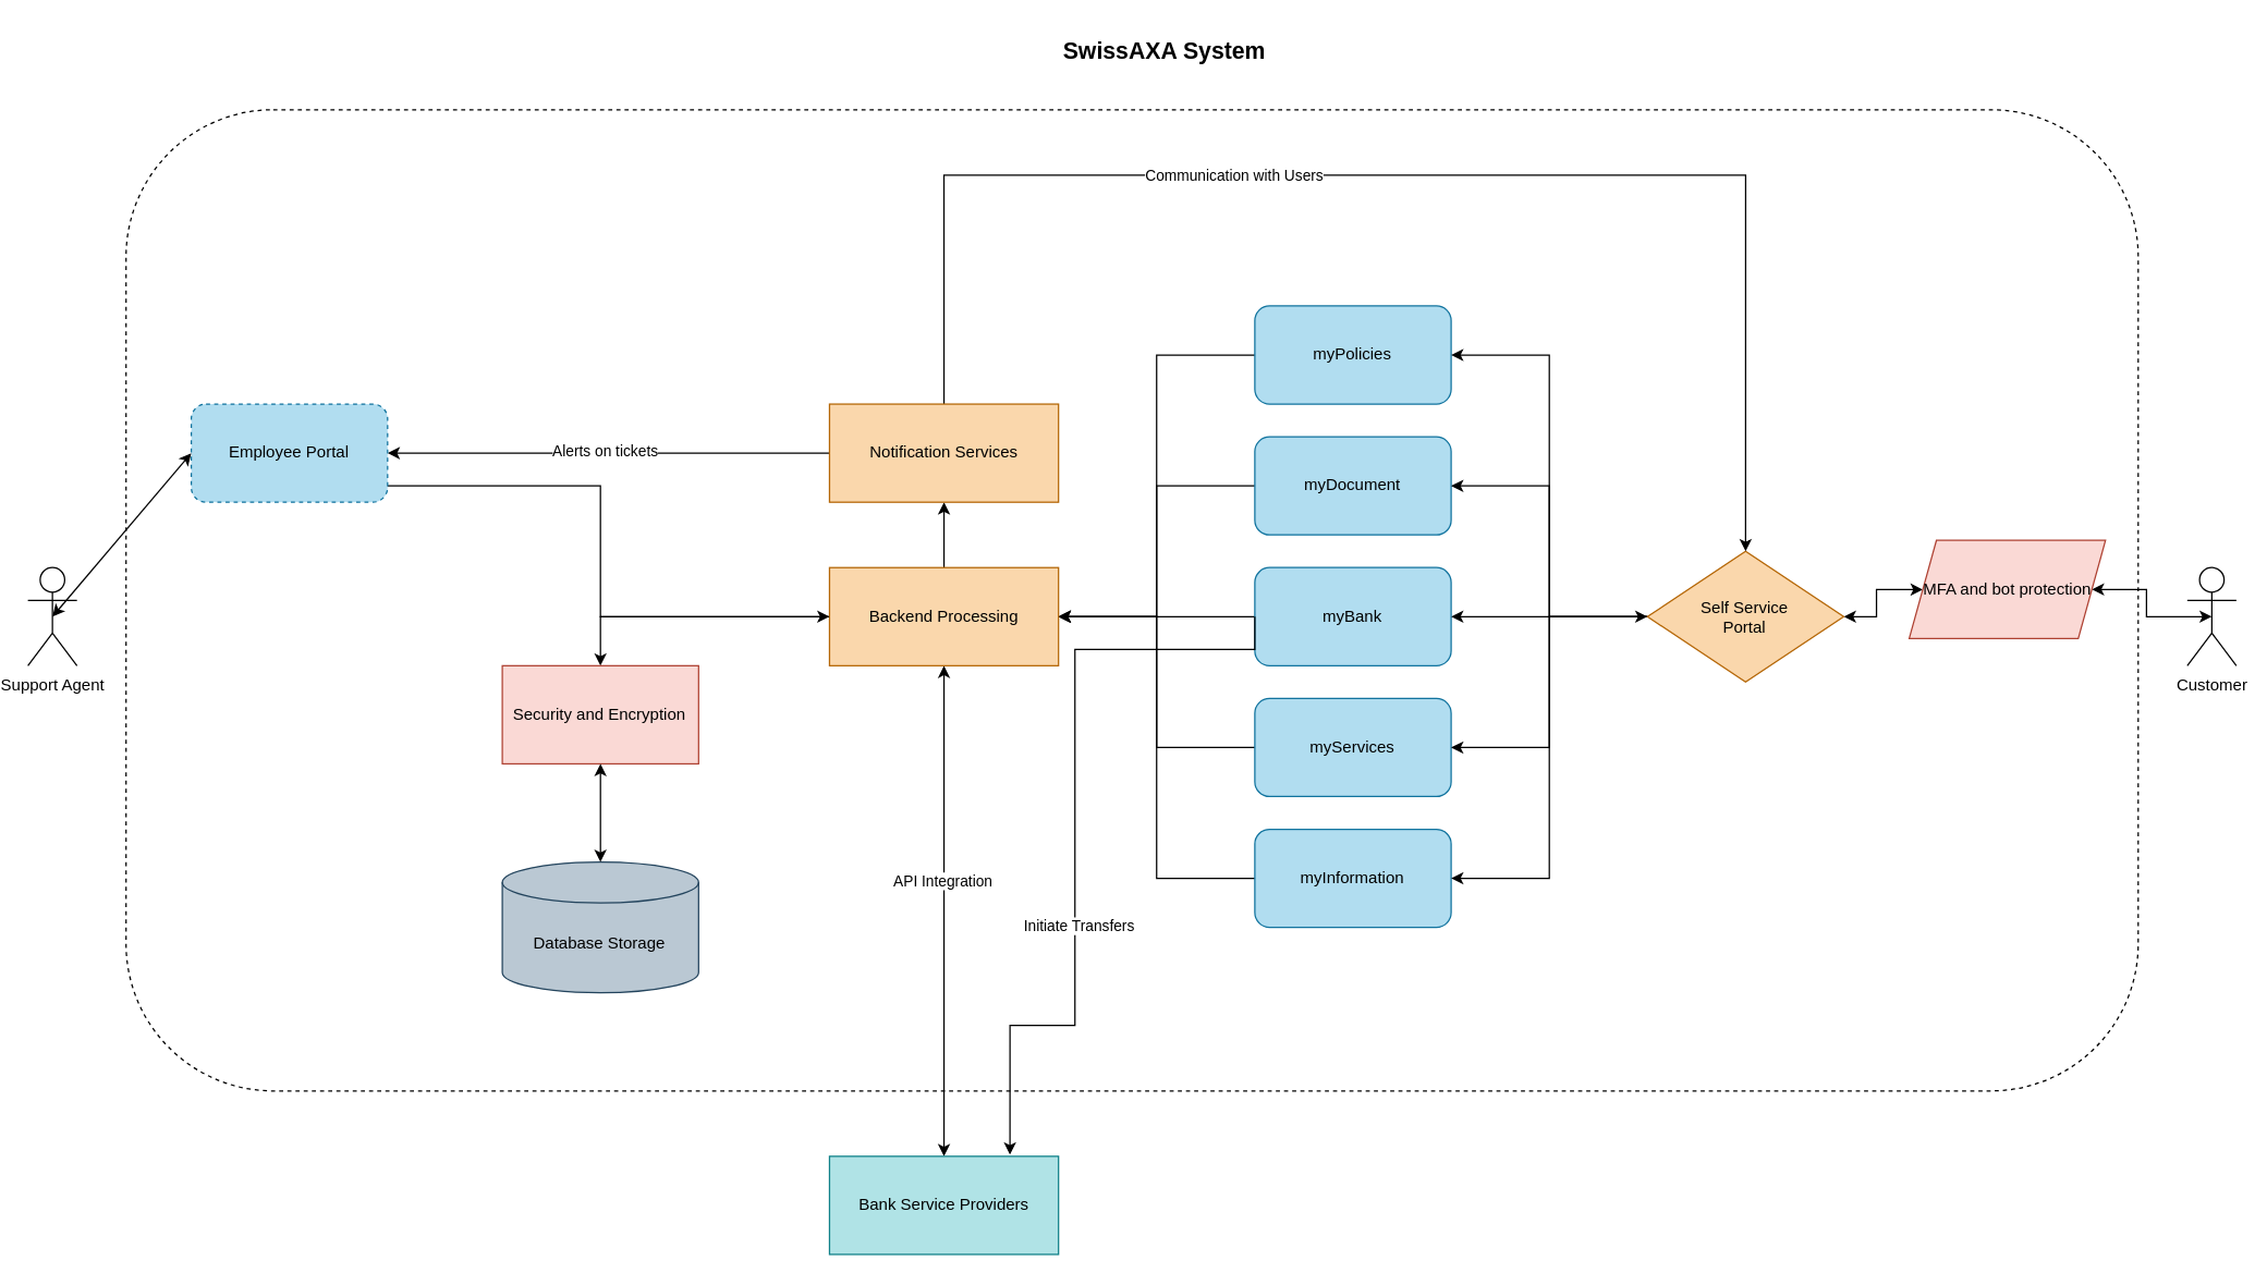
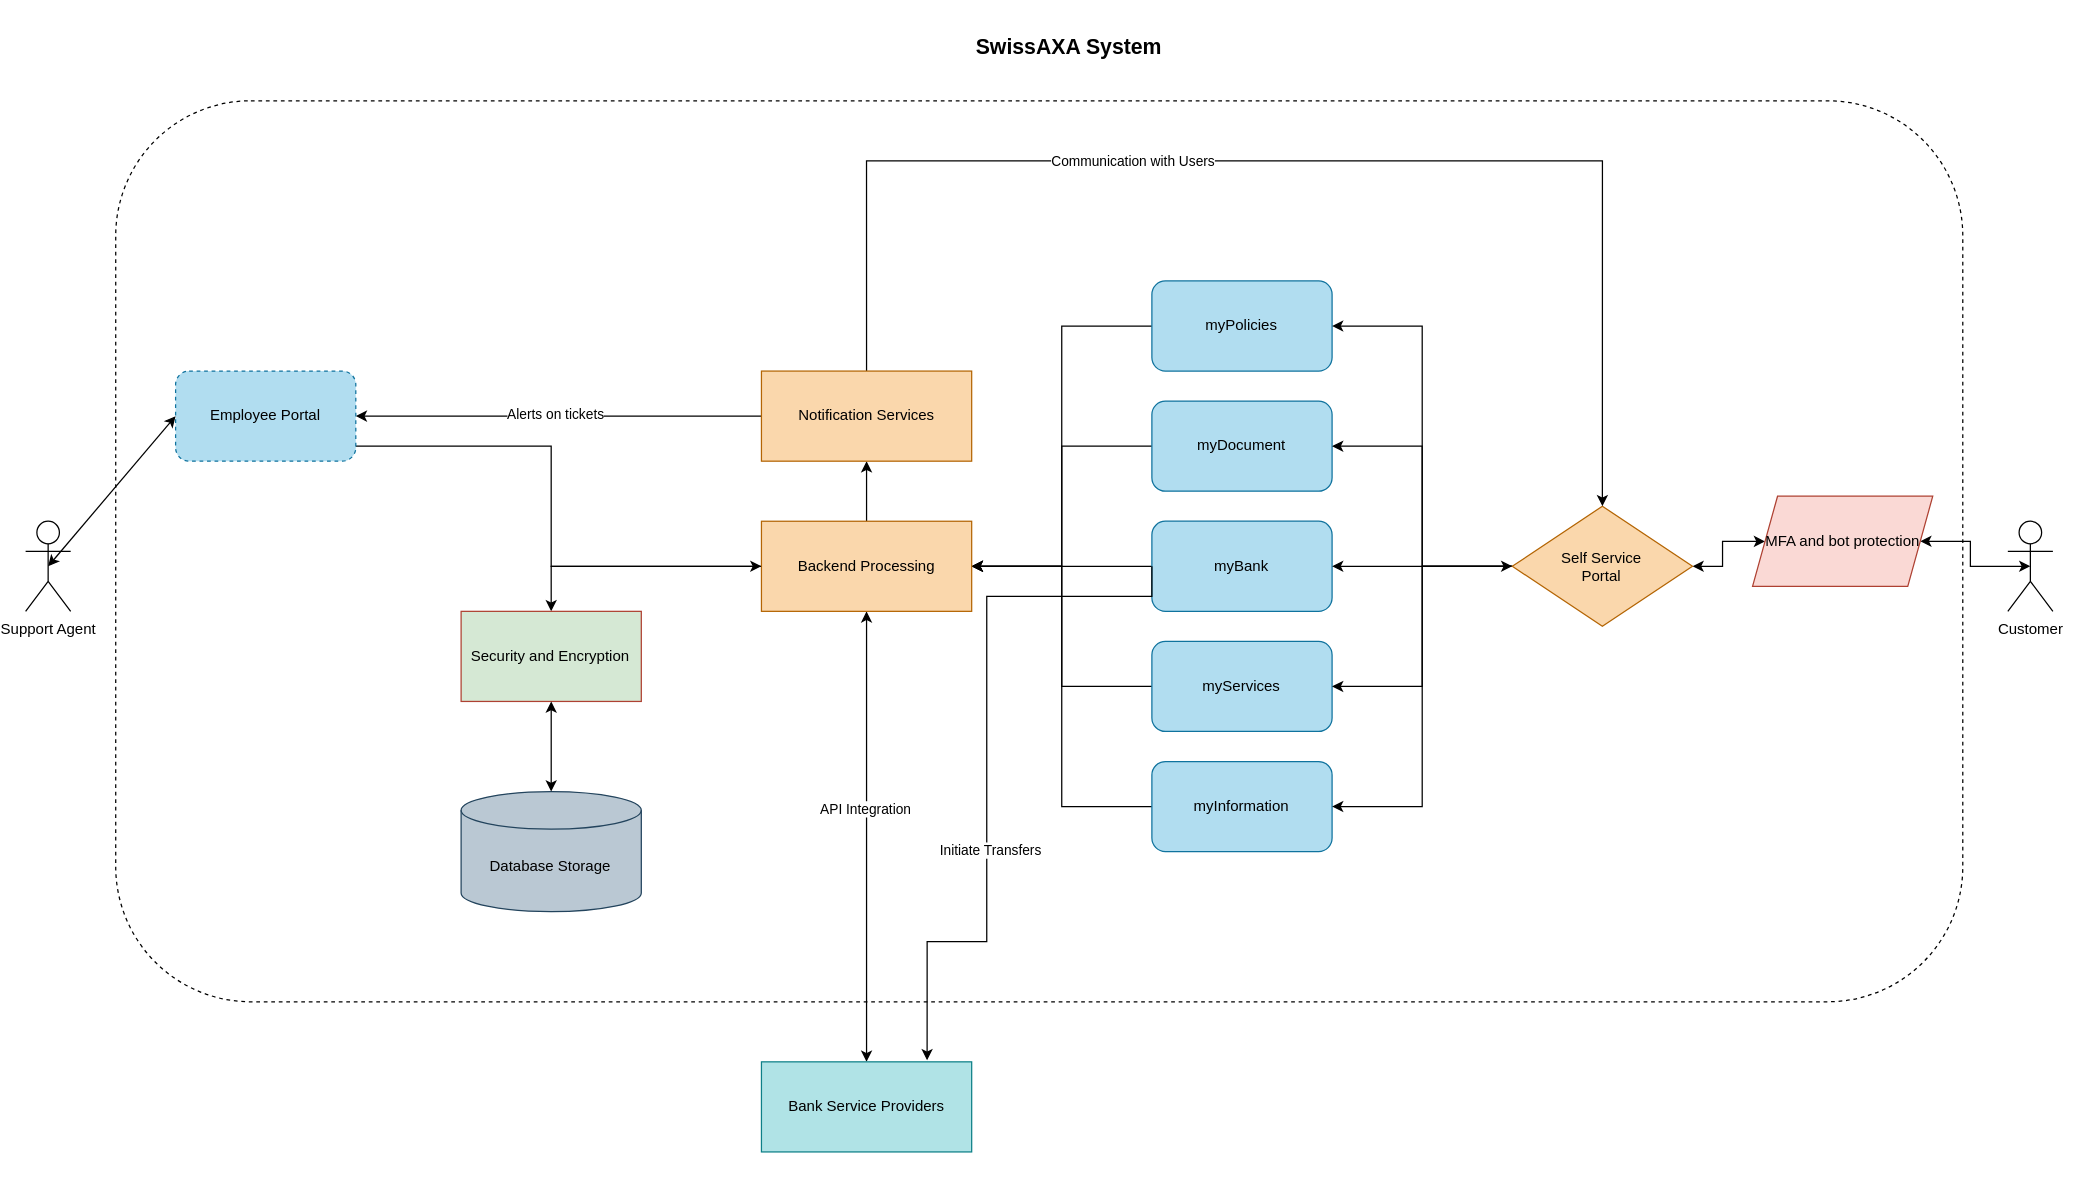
  <mxCell id="0" />
  <mxCell id="1" parent="0" />
  <mxCell id="2" value="" style="group" vertex="1" connectable="0" parent="1"><mxGeometry x="20" y="20" width="1622.01" height="901.11" as="geometry" /></mxCell>
  <mxCell id="3" value="" style="rounded=1;whiteSpace=wrap;html=1;fillColor=none;dashed=1;" vertex="1" parent="2"><mxGeometry x="72.089" y="60.074" width="1477.831" height="720.888" as="geometry" /></mxCell>
  <mxCell id="4" value="Database Storage" style="rounded=1;whiteSpace=wrap;html=1;fillColor=#bac8d3;strokeColor=#23445d;shape=cylinder3;boundedLbl=1;backgroundOutline=1;size=15;" vertex="1" parent="2"><mxGeometry x="348.432" y="612.755" width="144.179" height="96.118" as="geometry" /></mxCell>
  <mxCell id="5" style="edgeStyle=orthogonalEdgeStyle;rounded=0;orthogonalLoop=1;jettySize=auto;html=1;exitX=0;exitY=0.5;exitDx=0;exitDy=0;entryX=1;entryY=0.5;entryDx=0;entryDy=0;" edge="1" parent="2" source="6" target="29"><mxGeometry relative="1" as="geometry" /></mxCell>
  <mxCell id="6" value="myPolicies" style="rounded=1;whiteSpace=wrap;html=1;fillColor=#b1ddf0;strokeColor=#10739e;" vertex="1" parent="2"><mxGeometry x="901.117" y="204.252" width="144.179" height="72.089" as="geometry" /></mxCell>
  <mxCell id="7" style="edgeStyle=orthogonalEdgeStyle;rounded=0;orthogonalLoop=1;jettySize=auto;html=1;exitX=0;exitY=0.5;exitDx=0;exitDy=0;entryX=1;entryY=0.5;entryDx=0;entryDy=0;" edge="1" parent="2" source="8" target="29"><mxGeometry relative="1" as="geometry" /></mxCell>
  <mxCell id="8" value="myDocument" style="rounded=1;whiteSpace=wrap;html=1;fillColor=#b1ddf0;strokeColor=#10739e;" vertex="1" parent="2"><mxGeometry x="901.117" y="300.37" width="144.179" height="72.089" as="geometry" /></mxCell>
  <mxCell id="9" style="edgeStyle=orthogonalEdgeStyle;rounded=0;orthogonalLoop=1;jettySize=auto;html=1;exitX=0;exitY=0.5;exitDx=0;exitDy=0;entryX=1;entryY=0.5;entryDx=0;entryDy=0;" edge="1" parent="2" source="10" target="29"><mxGeometry relative="1" as="geometry" /></mxCell>
  <mxCell id="10" value="myBank" style="rounded=1;whiteSpace=wrap;html=1;fillColor=#b1ddf0;strokeColor=#10739e;" vertex="1" parent="2"><mxGeometry x="901.117" y="396.488" width="144.179" height="72.089" as="geometry" /></mxCell>
  <mxCell id="11" style="edgeStyle=orthogonalEdgeStyle;rounded=0;orthogonalLoop=1;jettySize=auto;html=1;exitX=0;exitY=0.5;exitDx=0;exitDy=0;entryX=1;entryY=0.5;entryDx=0;entryDy=0;" edge="1" parent="2" source="12" target="29"><mxGeometry relative="1" as="geometry" /></mxCell>
  <mxCell id="12" value="myServices" style="rounded=1;whiteSpace=wrap;html=1;fillColor=#b1ddf0;strokeColor=#10739e;" vertex="1" parent="2"><mxGeometry x="901.117" y="492.607" width="144.179" height="72.089" as="geometry" /></mxCell>
  <mxCell id="13" style="edgeStyle=orthogonalEdgeStyle;rounded=0;orthogonalLoop=1;jettySize=auto;html=1;exitX=0;exitY=0.5;exitDx=0;exitDy=0;entryX=1;entryY=0.5;entryDx=0;entryDy=0;" edge="1" parent="2" source="14" target="29"><mxGeometry relative="1" as="geometry" /></mxCell>
  <mxCell id="14" value="myInformation" style="rounded=1;whiteSpace=wrap;html=1;fillColor=#b1ddf0;strokeColor=#10739e;" vertex="1" parent="2"><mxGeometry x="901.117" y="588.725" width="144.179" height="72.089" as="geometry" /></mxCell>
  <mxCell id="15" style="edgeStyle=orthogonalEdgeStyle;rounded=0;orthogonalLoop=1;jettySize=auto;html=1;entryX=1;entryY=0.5;entryDx=0;entryDy=0;startArrow=classic;startFill=1;" edge="1" parent="2" source="24" target="22"><mxGeometry relative="1" as="geometry" /></mxCell>
  <mxCell id="16" value="Customer" style="shape=umlActor;verticalLabelPosition=bottom;verticalAlign=top;html=1;outlineConnect=0;" vertex="1" parent="2"><mxGeometry x="1585.965" y="396.488" width="36.045" height="72.089" as="geometry" /></mxCell>
  <mxCell id="17" style="edgeStyle=orthogonalEdgeStyle;rounded=0;orthogonalLoop=1;jettySize=auto;html=1;exitX=0;exitY=0.5;exitDx=0;exitDy=0;entryX=1;entryY=0.5;entryDx=0;entryDy=0;" edge="1" parent="2" source="22" target="6"><mxGeometry relative="1" as="geometry"><Array as="points"><mxPoint x="1117.385" y="432.533" /><mxPoint x="1117.385" y="240.296" /></Array></mxGeometry></mxCell>
  <mxCell id="18" style="edgeStyle=orthogonalEdgeStyle;rounded=0;orthogonalLoop=1;jettySize=auto;html=1;exitX=0;exitY=0.5;exitDx=0;exitDy=0;entryX=1;entryY=0.5;entryDx=0;entryDy=0;" edge="1" parent="2" source="22" target="8"><mxGeometry relative="1" as="geometry"><Array as="points"><mxPoint x="1117.385" y="432.533" /><mxPoint x="1117.385" y="336.414" /></Array></mxGeometry></mxCell>
  <mxCell id="19" style="edgeStyle=orthogonalEdgeStyle;rounded=0;orthogonalLoop=1;jettySize=auto;html=1;exitX=0;exitY=0.5;exitDx=0;exitDy=0;entryX=1;entryY=0.5;entryDx=0;entryDy=0;" edge="1" parent="2" source="22" target="10"><mxGeometry relative="1" as="geometry" /></mxCell>
  <mxCell id="20" style="edgeStyle=orthogonalEdgeStyle;rounded=0;orthogonalLoop=1;jettySize=auto;html=1;exitX=0;exitY=0.5;exitDx=0;exitDy=0;entryX=1;entryY=0.5;entryDx=0;entryDy=0;" edge="1" parent="2" source="22" target="12"><mxGeometry relative="1" as="geometry"><Array as="points"><mxPoint x="1117.385" y="432.533" /><mxPoint x="1117.385" y="528.651" /></Array></mxGeometry></mxCell>
  <mxCell id="21" style="edgeStyle=orthogonalEdgeStyle;rounded=0;orthogonalLoop=1;jettySize=auto;html=1;exitX=0;exitY=0.5;exitDx=0;exitDy=0;entryX=1;entryY=0.5;entryDx=0;entryDy=0;startArrow=classic;startFill=1;" edge="1" parent="2" source="22" target="14"><mxGeometry relative="1" as="geometry"><Array as="points"><mxPoint x="1117.385" y="432.533" /><mxPoint x="1117.385" y="624.77" /></Array></mxGeometry></mxCell>
  <mxCell id="22" value="Self Service&lt;br&gt;Portal" style="rhombus;whiteSpace=wrap;html=1;fillColor=#fad7ac;strokeColor=#b46504;" vertex="1" parent="2"><mxGeometry x="1189.474" y="384.474" width="144.179" height="96.118" as="geometry" /></mxCell>
  <mxCell id="23" value="" style="edgeStyle=orthogonalEdgeStyle;rounded=0;orthogonalLoop=1;jettySize=auto;html=1;entryX=1;entryY=0.5;entryDx=0;entryDy=0;startArrow=classic;startFill=1;exitX=0.5;exitY=0.5;exitDx=0;exitDy=0;exitPerimeter=0;" edge="1" parent="2" source="16" target="24"><mxGeometry relative="1" as="geometry"><mxPoint x="1585.965" y="432.533" as="sourcePoint" /><mxPoint x="1333.653" y="432.533" as="targetPoint" /></mxGeometry></mxCell>
  <mxCell id="24" value="MFA and bot protection" style="shape=parallelogram;perimeter=parallelogramPerimeter;whiteSpace=wrap;html=1;fixedSize=1;fillColor=#fad9d5;strokeColor=#ae4132;" vertex="1" parent="2"><mxGeometry x="1381.712" y="376.488" width="144.179" height="72.089" as="geometry" /></mxCell>
  <mxCell id="25" style="edgeStyle=orthogonalEdgeStyle;rounded=0;orthogonalLoop=1;jettySize=auto;html=1;exitX=0.5;exitY=1;exitDx=0;exitDy=0;entryX=0.5;entryY=0;entryDx=0;entryDy=0;startArrow=classic;startFill=1;" edge="1" parent="2" source="29" target="30"><mxGeometry relative="1" as="geometry" /></mxCell>
  <mxCell id="26" value="API Integration" style="edgeLabel;html=1;align=center;verticalAlign=middle;resizable=0;points=[];" vertex="1" connectable="0" parent="25"><mxGeometry x="-0.125" y="-1" relative="1" as="geometry"><mxPoint as="offset" /></mxGeometry></mxCell>
  <mxCell id="27" style="edgeStyle=orthogonalEdgeStyle;rounded=0;orthogonalLoop=1;jettySize=auto;html=1;exitX=0.5;exitY=0;exitDx=0;exitDy=0;entryX=0.5;entryY=1;entryDx=0;entryDy=0;" edge="1" parent="2" source="29" target="35"><mxGeometry relative="1" as="geometry" /></mxCell>
  <mxCell id="28" style="edgeStyle=orthogonalEdgeStyle;rounded=0;orthogonalLoop=1;jettySize=auto;html=1;exitX=0;exitY=0.5;exitDx=0;exitDy=0;entryX=0.5;entryY=0;entryDx=0;entryDy=0;" edge="1" parent="2" source="29" target="40"><mxGeometry relative="1" as="geometry" /></mxCell>
  <mxCell id="29" value="Backend Processing" style="rounded=0;whiteSpace=wrap;html=1;fillColor=#fad7ac;strokeColor=#b46504;" vertex="1" parent="2"><mxGeometry x="588.73" y="396.488" width="168.208" height="72.089" as="geometry" /></mxCell>
  <mxCell id="30" value="Bank Service Providers" style="rounded=0;whiteSpace=wrap;html=1;fillColor=#b0e3e6;strokeColor=#0e8088;" vertex="1" parent="2"><mxGeometry x="588.73" y="829.021" width="168.208" height="72.089" as="geometry" /></mxCell>
  <mxCell id="31" style="edgeStyle=orthogonalEdgeStyle;rounded=0;orthogonalLoop=1;jettySize=auto;html=1;exitX=0.5;exitY=0;exitDx=0;exitDy=0;entryX=0.5;entryY=0;entryDx=0;entryDy=0;" edge="1" parent="2" source="35" target="22"><mxGeometry relative="1" as="geometry"><Array as="points"><mxPoint x="672.834" y="108.133" /><mxPoint x="1261.563" y="108.133" /></Array></mxGeometry></mxCell>
  <mxCell id="32" value="Communication with Users" style="edgeLabel;html=1;align=center;verticalAlign=middle;resizable=0;points=[];" vertex="1" connectable="0" parent="31"><mxGeometry x="-0.405" y="3" relative="1" as="geometry"><mxPoint x="74" y="3" as="offset" /></mxGeometry></mxCell>
  <mxCell id="33" style="edgeStyle=orthogonalEdgeStyle;rounded=0;orthogonalLoop=1;jettySize=auto;html=1;exitX=0;exitY=0.5;exitDx=0;exitDy=0;entryX=1;entryY=0.5;entryDx=0;entryDy=0;" edge="1" parent="2" source="35" target="38"><mxGeometry relative="1" as="geometry" /></mxCell>
  <mxCell id="34" value="Alerts on tickets" style="edgeLabel;html=1;align=center;verticalAlign=middle;resizable=0;points=[];" vertex="1" connectable="0" parent="33"><mxGeometry x="0.018" y="-2" relative="1" as="geometry"><mxPoint as="offset" /></mxGeometry></mxCell>
  <mxCell id="35" value="Notification Services" style="rounded=0;whiteSpace=wrap;html=1;fillColor=#fad7ac;strokeColor=#b46504;" vertex="1" parent="2"><mxGeometry x="588.73" y="276.34" width="168.208" height="72.089" as="geometry" /></mxCell>
  <mxCell id="36" value="Support Agent" style="shape=umlActor;verticalLabelPosition=bottom;verticalAlign=top;html=1;outlineConnect=0;" vertex="1" parent="2"><mxGeometry y="396.49" width="36.045" height="72.089" as="geometry" /></mxCell>
  <mxCell id="37" style="edgeStyle=orthogonalEdgeStyle;rounded=0;orthogonalLoop=1;jettySize=auto;html=1;exitX=1;exitY=0.75;exitDx=0;exitDy=0;entryX=0;entryY=0.5;entryDx=0;entryDy=0;startArrow=classic;startFill=1;" edge="1" parent="2" source="38" target="29"><mxGeometry relative="1" as="geometry"><Array as="points"><mxPoint x="252.313" y="336.414" /><mxPoint x="420.521" y="336.414" /><mxPoint x="420.521" y="432.533" /></Array></mxGeometry></mxCell>
  <mxCell id="38" value="Employee Portal" style="rounded=1;whiteSpace=wrap;html=1;fillColor=#b1ddf0;strokeColor=#10739e;dashed=1;" vertex="1" parent="2"><mxGeometry x="120.004" y="276.34" width="144.179" height="72.089" as="geometry" /></mxCell>
  <mxCell id="39" value="" style="endArrow=classic;startArrow=classic;html=1;rounded=0;entryX=0;entryY=0.5;entryDx=0;entryDy=0;exitX=0.5;exitY=0.5;exitDx=0;exitDy=0;exitPerimeter=0;" edge="1" parent="2" source="36" target="38"><mxGeometry width="50" height="50" relative="1" as="geometry"><mxPoint x="420.521" y="-12.015" as="sourcePoint" /><mxPoint x="492.61" y="24.03" as="targetPoint" /></mxGeometry></mxCell>
- <mxCell id="40" value="Security and Encryption" style="rounded=0;whiteSpace=wrap;html=1;fillColor=#fad9d5;strokeColor=#ae4132;" vertex="1" parent="2"><mxGeometry x="348.432" y="468.577" width="144.179" height="72.089" as="geometry" /></mxCell>
+ <mxCell id="40" value="Security and Encryption" style="rounded=0;whiteSpace=wrap;html=1;fillColor=#d5e8d4;strokeColor=#ae4132;" vertex="1" parent="2"><mxGeometry x="348.432" y="468.577" width="144.179" height="72.089" as="geometry" /></mxCell>
  <mxCell id="41" style="edgeStyle=orthogonalEdgeStyle;rounded=0;orthogonalLoop=1;jettySize=auto;html=1;exitX=0.5;exitY=1;exitDx=0;exitDy=0;entryX=0.5;entryY=0;entryDx=0;entryDy=0;entryPerimeter=0;startArrow=classic;startFill=1;" edge="1" parent="2" source="40" target="4"><mxGeometry relative="1" as="geometry" /></mxCell>
  <mxCell id="42" value="SwissAXA System" style="text;html=1;align=center;verticalAlign=middle;whiteSpace=wrap;rounded=0;fontSize=17;fontStyle=1" vertex="1" parent="2"><mxGeometry x="654.811" width="360.447" height="36.044" as="geometry" /></mxCell>
  <mxCell id="43" style="edgeStyle=orthogonalEdgeStyle;rounded=0;orthogonalLoop=1;jettySize=auto;html=1;exitX=0;exitY=0.5;exitDx=0;exitDy=0;entryX=0.788;entryY=-0.017;entryDx=0;entryDy=0;entryPerimeter=0;" edge="1" parent="2" source="10" target="30"><mxGeometry relative="1" as="geometry"><mxPoint x="909.527" y="480.592" as="sourcePoint" /><mxPoint x="748.864" y="874.269" as="targetPoint" /><Array as="points"><mxPoint x="901.117" y="456.562" /><mxPoint x="768.953" y="456.562" /><mxPoint x="768.953" y="732.903" /><mxPoint x="720.893" y="732.903" /></Array></mxGeometry></mxCell>
  <mxCell id="44" value="Initiate Transfers" style="edgeLabel;html=1;align=center;verticalAlign=middle;resizable=0;points=[];" vertex="1" connectable="0" parent="43"><mxGeometry x="0.247" y="2" relative="1" as="geometry"><mxPoint as="offset" /></mxGeometry></mxCell>
